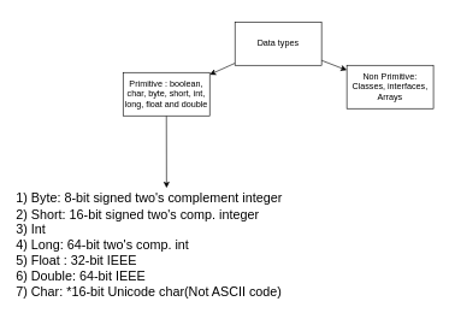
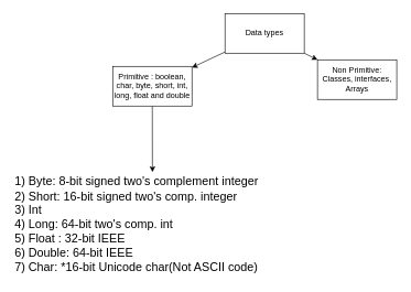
  <mxCell id="0" />
  <mxCell id="1" parent="0" />
  <mxCell id="2" value="" style="edgeStyle=none;html=1;" edge="1" parent="1" source="4" target="6"><mxGeometry relative="1" as="geometry" /></mxCell>
  <mxCell id="3" value="" style="edgeStyle=none;html=1;fontSize=14;" edge="1" parent="1" source="4" target="7"><mxGeometry relative="1" as="geometry" /></mxCell>
- <mxCell id="4" value="Data types" style="whiteSpace=wrap;html=1;" vertex="1" parent="1"><mxGeometry x="325" y="30" width="120" height="60" as="geometry" /></mxCell>
+ <mxCell id="4" value="Data types" style="whiteSpace=wrap;html=1;" vertex="1" parent="1"><mxGeometry x="340" y="20" width="120" height="60" as="geometry" /></mxCell>
  <mxCell id="5" style="edgeStyle=none;html=1;exitX=0.5;exitY=1;exitDx=0;exitDy=0;entryX=0.539;entryY=0;entryDx=0;entryDy=0;entryPerimeter=0;fontFamily=Helvetica;fontSize=14;fontColor=default;" edge="1" parent="1" source="6" target="8"><mxGeometry relative="1" as="geometry" /></mxCell>
  <mxCell id="6" value="Primitive : boolean, char, byte, short, int, long, float and double" style="whiteSpace=wrap;html=1;" vertex="1" parent="1"><mxGeometry x="170" y="100" width="120" height="60" as="geometry" /></mxCell>
  <mxCell id="7" value="Non Primitive: Classes, interfaces, Arrays" style="whiteSpace=wrap;html=1;" vertex="1" parent="1"><mxGeometry x="480" y="90" width="120" height="60" as="geometry" /></mxCell>
  <mxCell id="8" value="&lt;font style=&quot;font-size: 18px;&quot;&gt;1) Byte: 8-bit signed two's complement integer&lt;br&gt;2) Short: 16-bit signed two's comp. integer&lt;br&gt;3) Int&lt;br&gt;4) Long: 64-bit two's comp. int&lt;br&gt;5) Float : 32-bit IEEE&lt;br&gt;6) Double: 64-bit IEEE&lt;br&gt;7) Char: *16-bit Unicode char(Not ASCII code)&lt;br&gt;&lt;/font&gt;" style="text;html=1;align=left;verticalAlign=middle;resizable=0;points=[];autosize=1;strokeColor=none;fillColor=none;fontSize=14;" vertex="1" parent="1"><mxGeometry x="20" y="260" width="390" height="160" as="geometry" /></mxCell>
